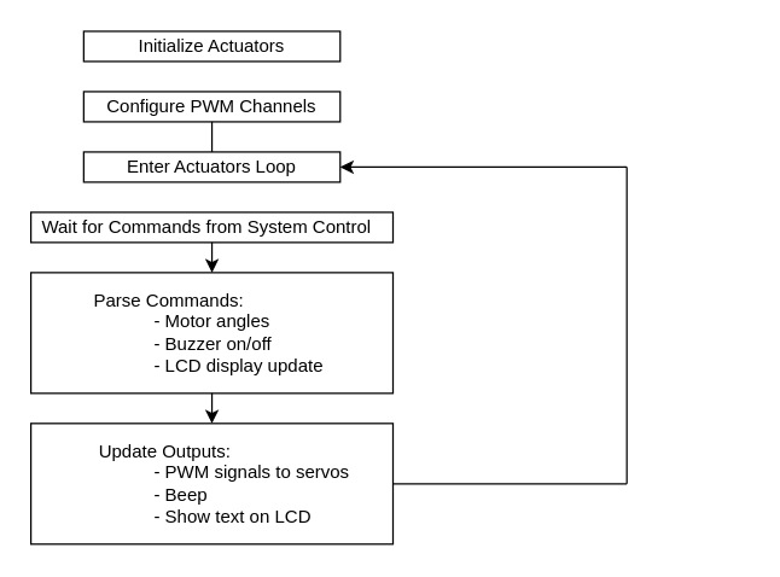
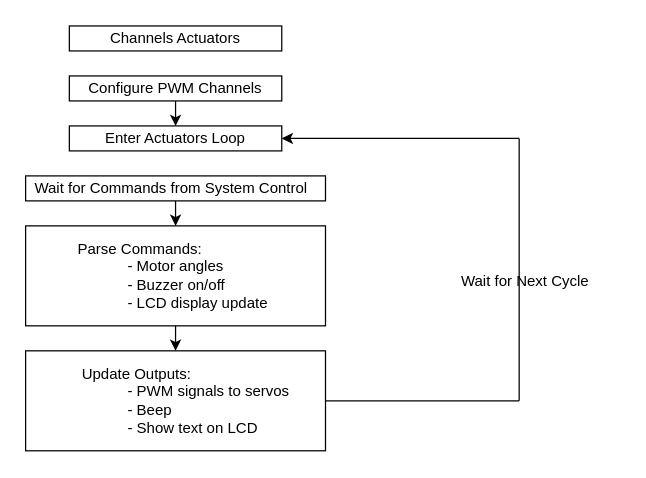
  <mxCell id="0" />
  <mxCell id="1" parent="0" />
- <mxCell id="2" value="Initialize Actuators" style="rounded=0;whiteSpace=wrap;html=1;" vertex="1" parent="1"><mxGeometry x="55" y="20" width="170" height="20" as="geometry" /></mxCell>
+ <mxCell id="2" value="Channels Actuators" style="rounded=0;whiteSpace=wrap;html=1;" vertex="1" parent="1"><mxGeometry x="55" y="20" width="170" height="20" as="geometry" /></mxCell>
  <mxCell id="3" value="&lt;div&gt;Wait for Commands&lt;span style=&quot;background-color: transparent; color: light-dark(rgb(0, 0, 0), rgb(255, 255, 255));&quot;&gt;&amp;nbsp;from System Control&amp;nbsp;&amp;nbsp;&lt;/span&gt;&lt;/div&gt;" style="rounded=0;whiteSpace=wrap;html=1;" vertex="1" parent="1"><mxGeometry x="20" y="140" width="240" height="20" as="geometry" /></mxCell>
  <mxCell id="4" value="&lt;blockquote style=&quot;margin: 0 0 0 40px; border: none; padding: 0px;&quot;&gt;&lt;div&gt;&lt;span style=&quot;background-color: transparent; color: light-dark(rgb(0, 0, 0), rgb(255, 255, 255));&quot;&gt;Parse Commands:&lt;/span&gt;&lt;/div&gt;&lt;blockquote style=&quot;margin: 0 0 0 40px; border: none; padding: 0px;&quot;&gt;&lt;div&gt;&lt;span style=&quot;background-color: transparent; color: light-dark(rgb(0, 0, 0), rgb(255, 255, 255));&quot;&gt;- Motor angles&amp;nbsp;&lt;/span&gt;&lt;/div&gt;&lt;/blockquote&gt;&lt;blockquote style=&quot;margin: 0 0 0 40px; border: none; padding: 0px;&quot;&gt;&lt;div&gt;- Buzzer on/off&amp;nbsp; &amp;nbsp; &amp;nbsp;&amp;nbsp;&lt;/div&gt;&lt;/blockquote&gt;&lt;blockquote style=&quot;margin: 0 0 0 40px; border: none; padding: 0px;&quot;&gt;&lt;div&gt;- LCD display update&amp;nbsp;&lt;/div&gt;&lt;/blockquote&gt;&lt;/blockquote&gt;" style="rounded=0;whiteSpace=wrap;html=1;align=left;" vertex="1" parent="1"><mxGeometry x="20" y="180" width="240" height="80" as="geometry" /></mxCell>
  <mxCell id="5" value="&lt;blockquote style=&quot;margin: 0 0 0 40px; border: none; padding: 0px;&quot;&gt;&lt;div&gt;&amp;nbsp;Update Outputs:&lt;/div&gt;&lt;blockquote style=&quot;margin: 0 0 0 40px; border: none; padding: 0px;&quot;&gt;&lt;div&gt;- PWM signals to&amp;nbsp;&lt;span style=&quot;background-color: transparent; color: light-dark(rgb(0, 0, 0), rgb(255, 255, 255));&quot;&gt;servos&lt;/span&gt;&lt;/div&gt;&lt;/blockquote&gt;&lt;blockquote style=&quot;margin: 0 0 0 40px; border: none; padding: 0px;&quot;&gt;&lt;div&gt;&lt;span style=&quot;background-color: transparent; color: light-dark(rgb(0, 0, 0), rgb(255, 255, 255));&quot;&gt;- Beep&lt;/span&gt;&lt;/div&gt;&lt;/blockquote&gt;&lt;blockquote style=&quot;margin: 0 0 0 40px; border: none; padding: 0px;&quot;&gt;&lt;div&gt;- Show text on LCD&lt;/div&gt;&lt;/blockquote&gt;&lt;/blockquote&gt;" style="rounded=0;whiteSpace=wrap;html=1;align=left;" vertex="1" parent="1"><mxGeometry x="20" y="280" width="240" height="80" as="geometry" /></mxCell>
  <mxCell id="6" value="Configure PWM Channels" style="rounded=0;whiteSpace=wrap;html=1;" vertex="1" parent="1"><mxGeometry x="55" y="60" width="170" height="20" as="geometry" /></mxCell>
  <mxCell id="7" value="Enter Actuators Loop" style="rounded=0;whiteSpace=wrap;html=1;" vertex="1" parent="1"><mxGeometry x="55" y="100" width="170" height="20" as="geometry" /></mxCell>
  <mxCell id="8" value="" style="endArrow=none;html=1;rounded=0;exitX=1;exitY=0.5;exitDx=0;exitDy=0;" edge="1" parent="1" source="5"><mxGeometry width="50" height="50" relative="1" as="geometry"><mxPoint x="155" y="300" as="sourcePoint" /><mxPoint x="415" y="320" as="targetPoint" /></mxGeometry></mxCell>
  <mxCell id="9" value="" style="endArrow=none;html=1;rounded=0;" edge="1" parent="1"><mxGeometry width="50" height="50" relative="1" as="geometry"><mxPoint x="415" y="320" as="sourcePoint" /><mxPoint x="415" y="110" as="targetPoint" /></mxGeometry></mxCell>
  <mxCell id="10" value="" style="endArrow=classic;html=1;rounded=0;entryX=1;entryY=0.5;entryDx=0;entryDy=0;" edge="1" parent="1" target="7"><mxGeometry width="50" height="50" relative="1" as="geometry"><mxPoint x="415" y="110" as="sourcePoint" /><mxPoint x="395" y="300" as="targetPoint" /></mxGeometry></mxCell>
- <mxCell id="11" value="" style="endArrow=none;html=1;rounded=0;exitX=0.5;exitY=1;exitDx=0;exitDy=0;" edge="1" parent="1" source="6" target="7"><mxGeometry width="50" height="50" relative="1" as="geometry"><mxPoint x="135" y="150" as="sourcePoint" /><mxPoint x="185" y="100" as="targetPoint" /></mxGeometry></mxCell>
+ <mxCell id="11" value="" style="endArrow=classic;html=1;rounded=0;exitX=0.5;exitY=1;exitDx=0;exitDy=0;" edge="1" parent="1" source="6" target="7"><mxGeometry width="50" height="50" relative="1" as="geometry"><mxPoint x="135" y="150" as="sourcePoint" /><mxPoint x="185" y="100" as="targetPoint" /></mxGeometry></mxCell>
  <mxCell id="12" value="" style="endArrow=classic;html=1;rounded=0;exitX=0.5;exitY=1;exitDx=0;exitDy=0;" edge="1" parent="1" source="3" target="4"><mxGeometry width="50" height="50" relative="1" as="geometry"><mxPoint x="125" y="210" as="sourcePoint" /><mxPoint x="175" y="160" as="targetPoint" /></mxGeometry></mxCell>
  <mxCell id="13" value="" style="endArrow=classic;html=1;rounded=0;exitX=0.5;exitY=1;exitDx=0;exitDy=0;entryX=0.5;entryY=0;entryDx=0;entryDy=0;" edge="1" parent="1" source="4" target="5"><mxGeometry width="50" height="50" relative="1" as="geometry"><mxPoint x="125" y="330" as="sourcePoint" /><mxPoint x="175" y="280" as="targetPoint" /></mxGeometry></mxCell>
+ <mxCell id="14" value="Wait for Next Cycle" style="text;html=1;align=center;verticalAlign=middle;whiteSpace=wrap;rounded=0;" vertex="1" parent="1"><mxGeometry x="345" y="210" width="150" height="30" as="geometry" /></mxCell>
